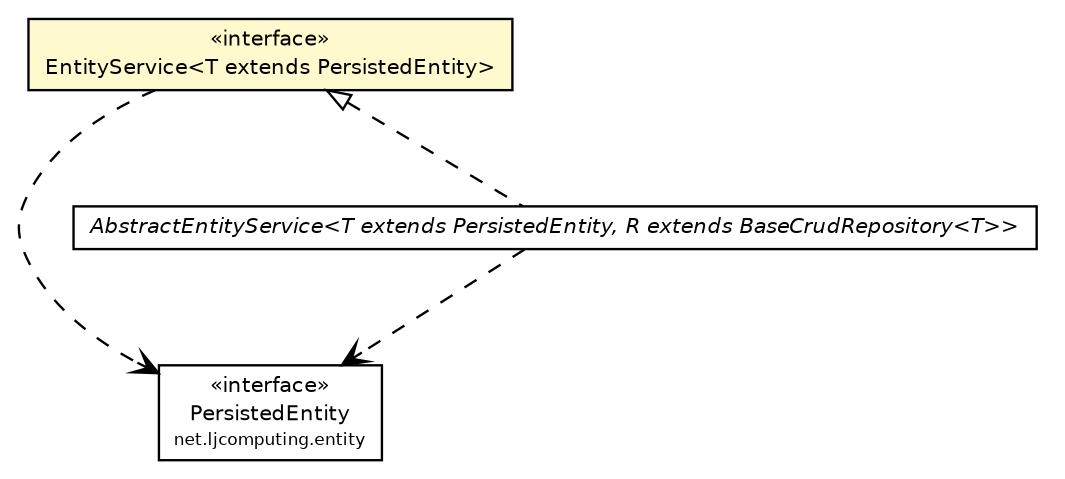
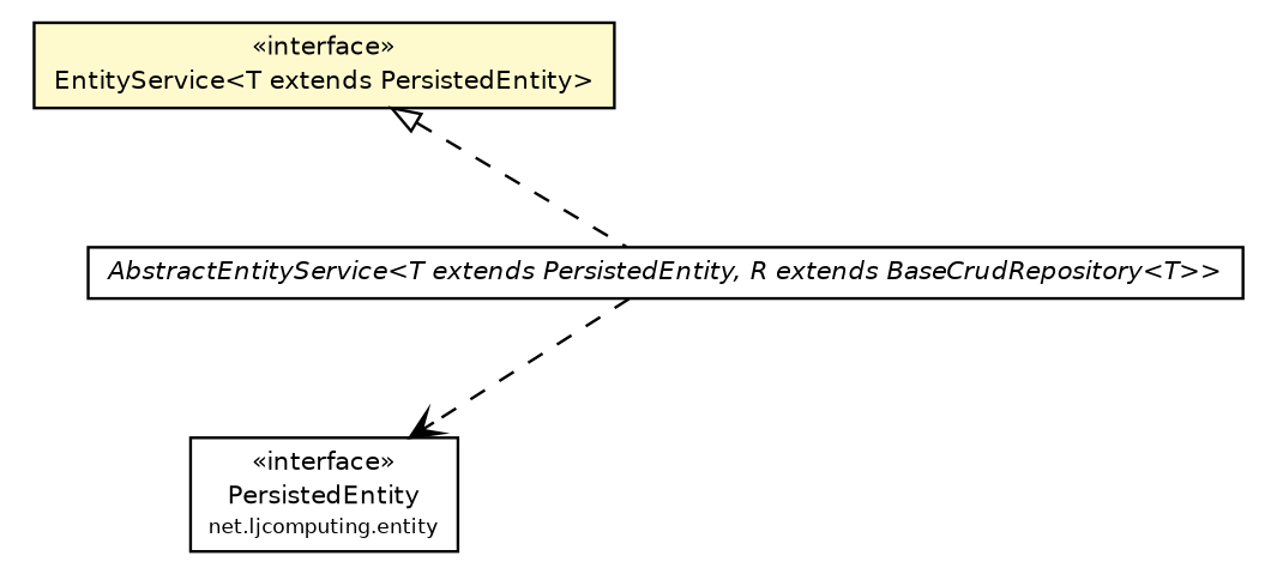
  digraph {
    nodesep=0.25
    ranksep=0.5
    node [fontcolor=black fontname=Helvetica fontsize=9.0 shape=plaintext]
    edge [arrowhead=open color=black fontcolor=black fontname=Helvetica fontsize=10.0 headport=p labelfontname=Helvetica labelfontsize=10 style=dashed tailport=p]
    n1 [label=<<table title="net.ljcomputing.entity.PersistedEntity" border="0" cellborder="1" cellspacing="0" cellpadding="2" port="p" href="../entity/PersistedEntity.html"> 		<tr><td><table border="0" cellspacing="0" cellpadding="1"> <tr><td align="center" balign="center"> &#171;interface&#187; </td></tr> <tr><td align="center" balign="center"> PersistedEntity </td></tr> <tr><td align="center" balign="center"><font point-size="7.0"> net.ljcomputing.entity </font></td></tr> 		</table></td></tr> 		</table>>]
    n2 [label=<<table title="net.ljcomputing.service.AbstractEntityService" border="0" cellborder="1" cellspacing="0" cellpadding="2" port="p" href="./AbstractEntityService.html"> 		<tr><td><table border="0" cellspacing="0" cellpadding="1"> <tr><td align="center" balign="center"><font face="Helvetica-Oblique"> AbstractEntityService&lt;T extends PersistedEntity, R extends BaseCrudRepository&lt;T&gt;&gt; </font></td></tr> 		</table></td></tr> 		</table>>]
    n3 [label=<<table title="net.ljcomputing.service.EntityService" border="0" cellborder="1" cellspacing="0" cellpadding="2" port="p" bgcolor="lemonChiffon" href="./EntityService.html"> 		<tr><td><table border="0" cellspacing="0" cellpadding="1"> <tr><td align="center" balign="center"> &#171;interface&#187; </td></tr> <tr><td align="center" balign="center"> EntityService&lt;T extends PersistedEntity&gt; </td></tr> 		</table></td></tr> 		</table>>]
    n2 -> n1
-   n3 -> n1
    n3 -> n2 [arrowtail=empty dir=back fontsize=10 arrowhead="" color="" fontcolor=""]
  }
